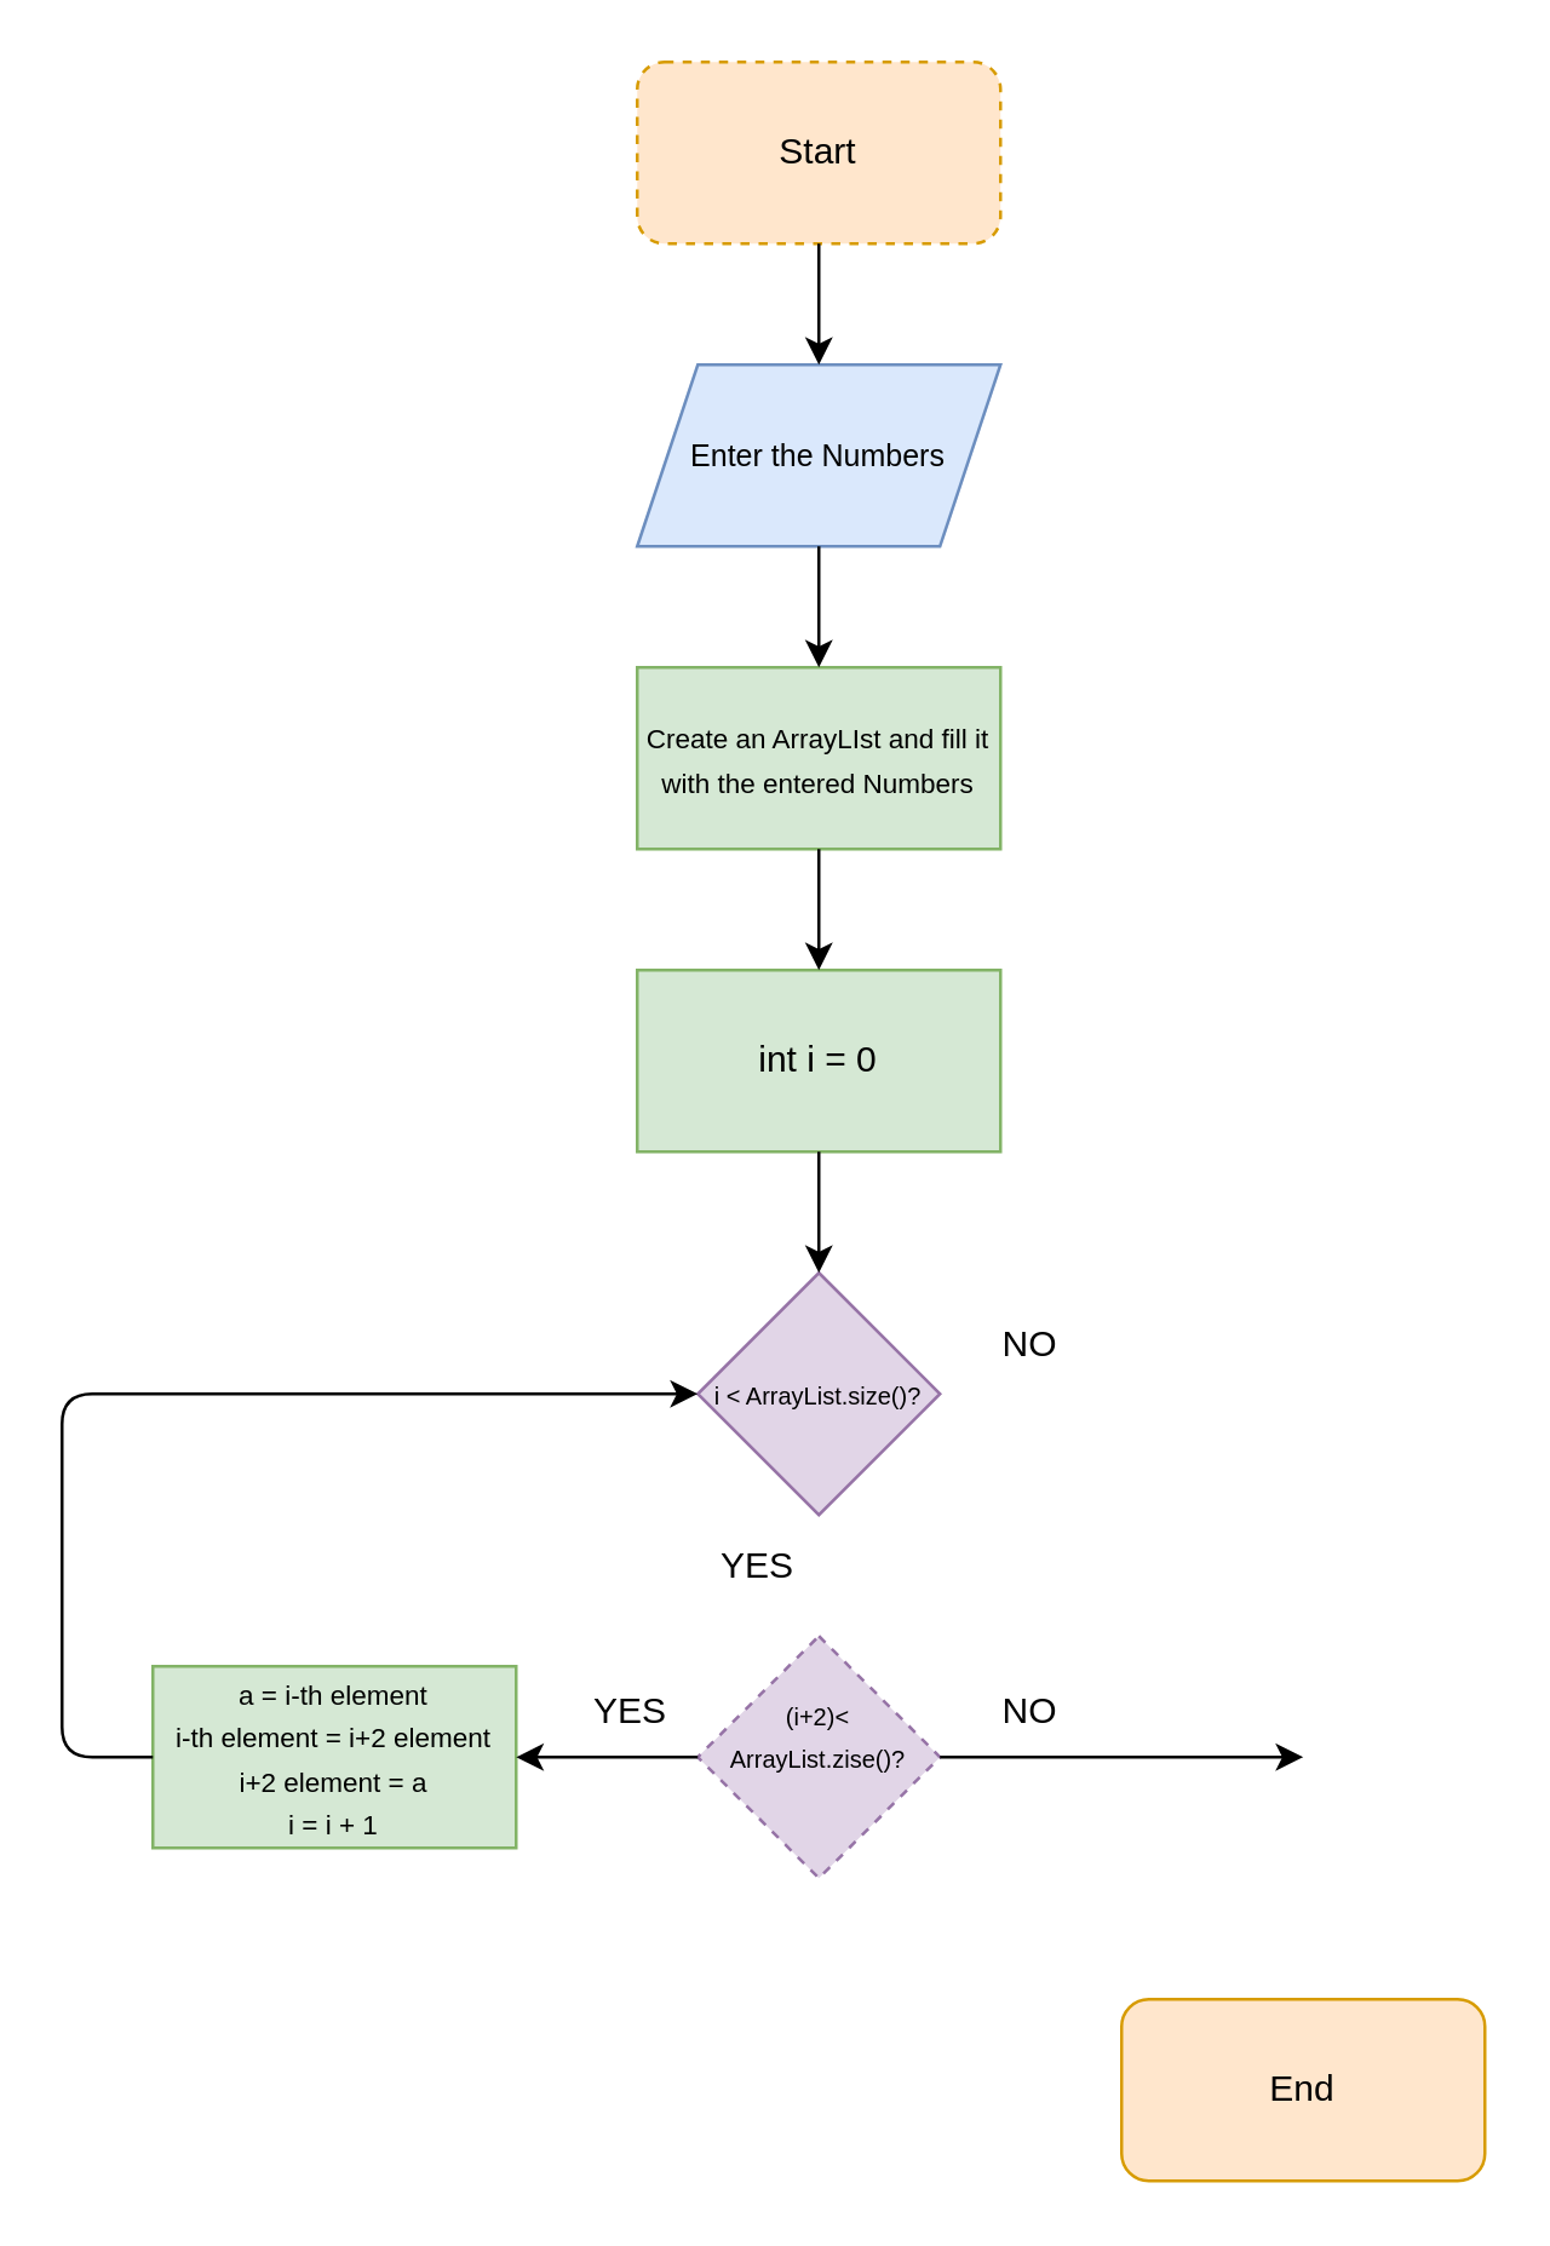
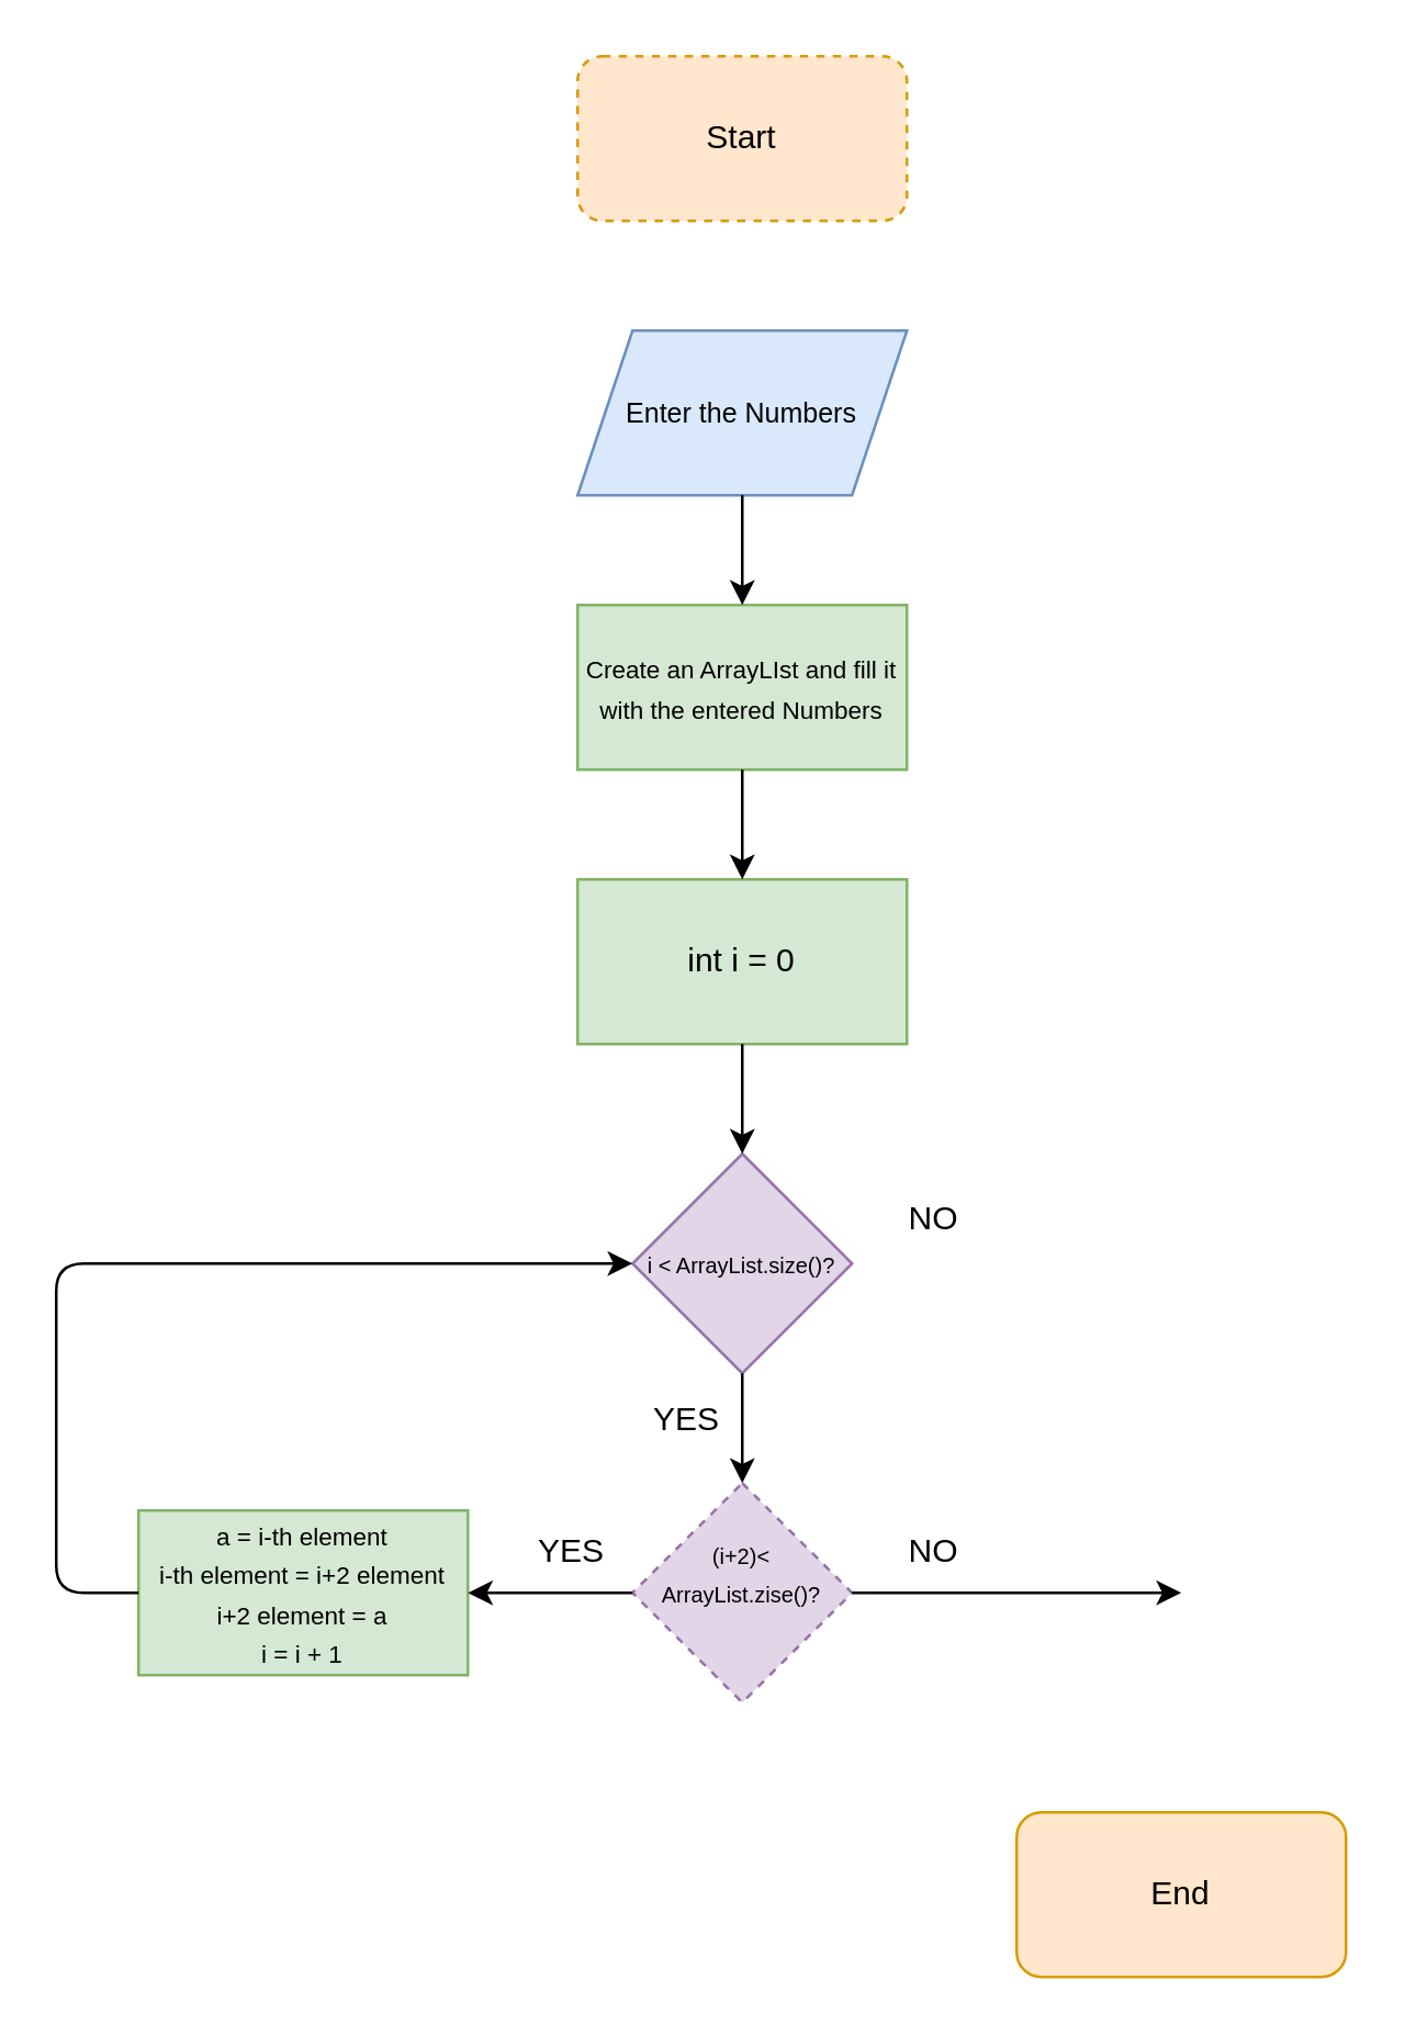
  <mxCell id="0" />
  <mxCell id="1" parent="0" />
  <mxCell id="2" value="Start" style="rounded=1;whiteSpace=wrap;html=1;fillColor=#ffe6cc;strokeColor=#d79b00;dashed=1;" vertex="1" parent="1"><mxGeometry x="210" y="20" width="120" height="60" as="geometry" /></mxCell>
  <mxCell id="3" value="&lt;font style=&quot;font-size: 10px&quot;&gt;Enter the Numbers&lt;/font&gt;" style="shape=parallelogram;perimeter=parallelogramPerimeter;whiteSpace=wrap;html=1;fixedSize=1;fillColor=#dae8fc;strokeColor=#6c8ebf;" vertex="1" parent="1"><mxGeometry x="210" y="120" width="120" height="60" as="geometry" /></mxCell>
  <mxCell id="4" value="&lt;font style=&quot;font-size: 9px&quot;&gt;Create an ArrayLIst and fill it with the entered Numbers&lt;/font&gt;" style="rounded=0;whiteSpace=wrap;html=1;fillColor=#d5e8d4;strokeColor=#82b366;" vertex="1" parent="1"><mxGeometry x="210" y="220" width="120" height="60" as="geometry" /></mxCell>
  <mxCell id="5" value="int i = 0" style="rounded=0;whiteSpace=wrap;html=1;fillColor=#d5e8d4;strokeColor=#82b366;" vertex="1" parent="1"><mxGeometry x="210" y="320" width="120" height="60" as="geometry" /></mxCell>
  <mxCell id="6" value="&lt;font style=&quot;font-size: 8px&quot;&gt;i &amp;lt; ArrayList.size()?&lt;/font&gt;" style="rhombus;whiteSpace=wrap;html=1;fillColor=#e1d5e7;strokeColor=#9673a6;" vertex="1" parent="1"><mxGeometry x="230" y="420" width="80" height="80" as="geometry" /></mxCell>
  <mxCell id="7" value="&lt;font style=&quot;font-size: 8px&quot;&gt;(i+2)&amp;lt;&lt;br&gt;ArrayList.zise()?&lt;br&gt;&lt;br&gt;&lt;/font&gt;" style="rhombus;whiteSpace=wrap;html=1;fillColor=#e1d5e7;strokeColor=#9673a6;dashed=1;" vertex="1" parent="1"><mxGeometry x="230" y="540" width="80" height="80" as="geometry" /></mxCell>
  <mxCell id="8" value="&lt;font style=&quot;font-size: 9px&quot;&gt;a = i-th element&lt;br&gt;i-th element = i+2 element&lt;br&gt;i+2 element = a&lt;br&gt;i = i + 1&lt;/font&gt;" style="rounded=0;whiteSpace=wrap;html=1;fillColor=#d5e8d4;strokeColor=#82b366;" vertex="1" parent="1"><mxGeometry x="50" y="550" width="120" height="60" as="geometry" /></mxCell>
+ <mxCell id="9" value="" style="endArrow=classic;html=1;entryX=0.5;entryY=0;entryDx=0;entryDy=0;exitX=0.5;exitY=1;exitDx=0;exitDy=0;" edge="1" parent="1" source="6" target="7"><mxGeometry width="50" height="50" relative="1" as="geometry"><mxPoint x="230" y="570" as="sourcePoint" /><mxPoint x="280" y="520" as="targetPoint" /></mxGeometry></mxCell>
  <mxCell id="10" value="" style="endArrow=classic;html=1;exitX=0.5;exitY=1;exitDx=0;exitDy=0;" edge="1" parent="1" source="5"><mxGeometry width="50" height="50" relative="1" as="geometry"><mxPoint x="280" y="510" as="sourcePoint" /><mxPoint x="270" y="420" as="targetPoint" /></mxGeometry></mxCell>
  <mxCell id="11" value="" style="endArrow=classic;html=1;exitX=0.5;exitY=1;exitDx=0;exitDy=0;entryX=0.5;entryY=0;entryDx=0;entryDy=0;" edge="1" parent="1" source="4" target="5"><mxGeometry width="50" height="50" relative="1" as="geometry"><mxPoint x="280" y="390" as="sourcePoint" /><mxPoint x="280" y="430" as="targetPoint" /></mxGeometry></mxCell>
  <mxCell id="12" value="" style="endArrow=classic;html=1;exitX=0.5;exitY=1;exitDx=0;exitDy=0;entryX=0.5;entryY=0;entryDx=0;entryDy=0;" edge="1" parent="1" source="3" target="4"><mxGeometry width="50" height="50" relative="1" as="geometry"><mxPoint x="280" y="290" as="sourcePoint" /><mxPoint x="280" y="330" as="targetPoint" /></mxGeometry></mxCell>
- <mxCell id="13" value="" style="endArrow=classic;html=1;exitX=0.5;exitY=1;exitDx=0;exitDy=0;entryX=0.5;entryY=0;entryDx=0;entryDy=0;" edge="1" parent="1" source="2" target="3"><mxGeometry width="50" height="50" relative="1" as="geometry"><mxPoint x="280" y="190" as="sourcePoint" /><mxPoint x="280" y="230" as="targetPoint" /></mxGeometry></mxCell>
  <mxCell id="14" value="End" style="rounded=1;whiteSpace=wrap;html=1;fillColor=#ffe6cc;strokeColor=#d79b00;" vertex="1" parent="1"><mxGeometry x="370" y="660" width="120" height="60" as="geometry" /></mxCell>
  <mxCell id="15" value="" style="endArrow=classic;html=1;entryX=1;entryY=0.5;entryDx=0;entryDy=0;exitX=0;exitY=0.5;exitDx=0;exitDy=0;" edge="1" parent="1" source="7" target="8"><mxGeometry width="50" height="50" relative="1" as="geometry"><mxPoint x="230" y="570" as="sourcePoint" /><mxPoint x="280" y="520" as="targetPoint" /></mxGeometry></mxCell>
  <mxCell id="16" value="" style="endArrow=classic;html=1;exitX=0;exitY=0.5;exitDx=0;exitDy=0;entryX=0;entryY=0.5;entryDx=0;entryDy=0;" edge="1" parent="1" source="8" target="6"><mxGeometry width="50" height="50" relative="1" as="geometry"><mxPoint x="230" y="570" as="sourcePoint" /><mxPoint x="280" y="520" as="targetPoint" /><Array as="points"><mxPoint x="20" y="580" /><mxPoint x="20" y="460" /></Array></mxGeometry></mxCell>
  <mxCell id="17" value="" style="endArrow=classic;html=1;exitX=1;exitY=0.5;exitDx=0;exitDy=0;" edge="1" parent="1" source="7"><mxGeometry width="50" height="50" relative="1" as="geometry"><mxPoint x="230" y="570" as="sourcePoint" /><mxPoint x="430" y="580" as="targetPoint" /></mxGeometry></mxCell>
  <mxCell id="18" value="YES" style="text;html=1;strokeColor=none;fillColor=none;align=center;verticalAlign=middle;whiteSpace=wrap;rounded=0;" vertex="1" parent="1"><mxGeometry x="230" y="507" width="40" height="20" as="geometry" /></mxCell>
  <mxCell id="19" value="NO" style="text;html=1;strokeColor=none;fillColor=none;align=center;verticalAlign=middle;whiteSpace=wrap;rounded=0;" vertex="1" parent="1"><mxGeometry x="320" y="434" width="40" height="20" as="geometry" /></mxCell>
  <mxCell id="20" value="NO" style="text;html=1;strokeColor=none;fillColor=none;align=center;verticalAlign=middle;whiteSpace=wrap;rounded=0;" vertex="1" parent="1"><mxGeometry x="320" y="555" width="40" height="20" as="geometry" /></mxCell>
  <mxCell id="21" value="YES" style="text;html=1;strokeColor=none;fillColor=none;align=center;verticalAlign=middle;whiteSpace=wrap;rounded=0;" vertex="1" parent="1"><mxGeometry x="188" y="555" width="40" height="20" as="geometry" /></mxCell>
